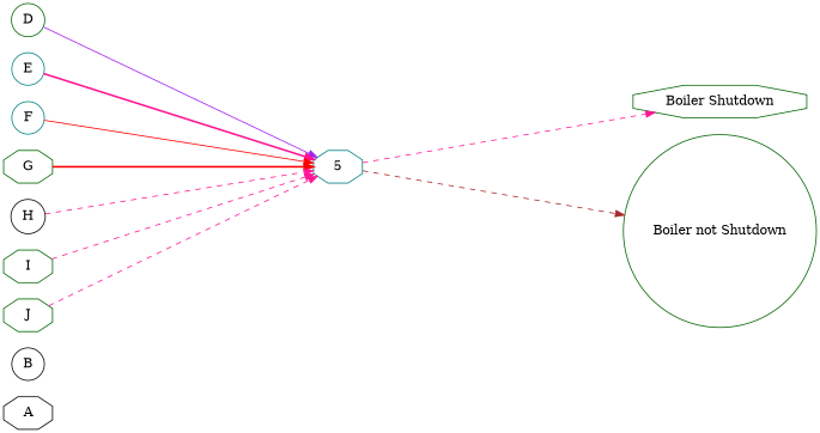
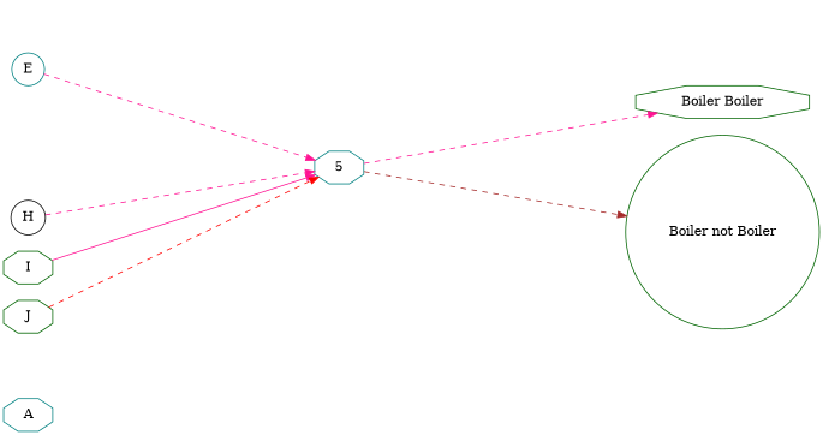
  digraph {
    fontname="DejaVu Serif"
    rankdir=LR
    ranksep=4
    node [color=darkgreen fontname="DejaVu Serif" shape=octagon]
    edge [color=deeppink fontname="DejaVu Serif" style=dashed]
-   A [color=black]
-   B [color=black shape=circle]
+   A [color=teal]
    n3 [color=teal label=5]
-   D [shape=circle]
-   "Boiler Shutdown"
-   "Boiler not Shutdown" [shape=circle]
+   "Boiler Shutdown" [label="Boiler Boiler"]
+   "Boiler not Shutdown" [shape=circle label="Boiler not Boiler"]
    E [color=teal shape=circle]
-   F [color=teal shape=circle]
-   G
    H [color=black shape=circle]
    I
    J
    n3 -> "Boiler Shutdown"
    n3 -> "Boiler not Shutdown" [color=brown]
-   D -> n3 [color=purple style=solid]
-   E -> n3 [style=bold]
-   F -> n3 [color=red style=solid]
-   G -> n3 [color=red style=bold]
+   E -> n3
    H -> n3
-   I -> n3
-   J -> n3
+   I -> n3 [style=solid]
+   J -> n3 [color=red]
  }
